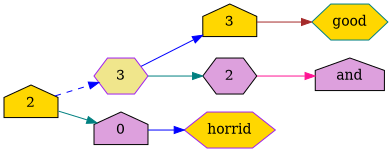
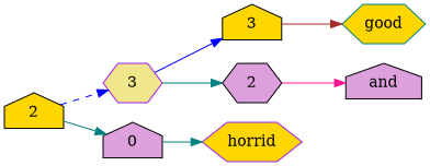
  digraph {
    rankdir=LR
    node [color=black fillcolor=gold shape=house style=filled]
    edge [color=blue style=solid]
    n1 [label=2]
    n2 [color=purple fillcolor=khaki label=3 shape=hexagon]
    n3 [fillcolor=plum label=0]
    n4 [label=3]
    n5 [fillcolor=plum label=2 shape=hexagon]
    n6 [color=purple label=horrid shape=hexagon]
    n7 [color=teal label=good shape=hexagon]
    n8 [fillcolor=plum label=and]
    n1 -> n2 [style=dashed]
    n1 -> n3 [color=teal]
    n2 -> n4
    n2 -> n5 [color=teal]
-   n3 -> n6
+   n3 -> n6 [color=teal]
    n4 -> n7 [color=brown]
    n5 -> n8 [color=deeppink]
  }
